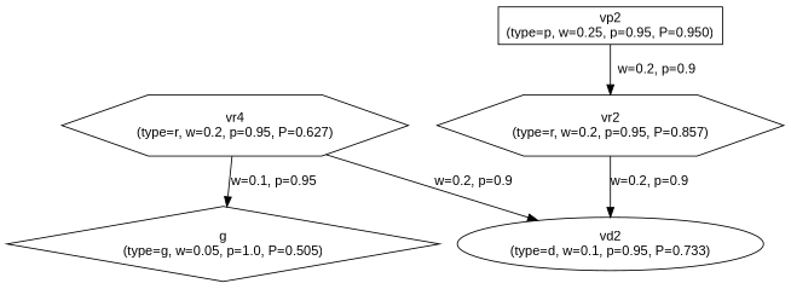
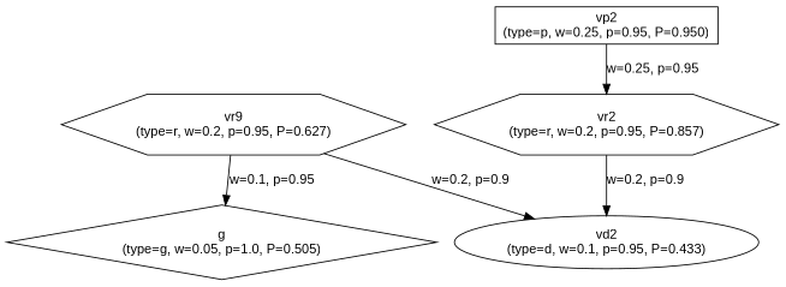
  digraph {
    fontname="Liberation Sans"
    rankdir=TB
    node [fontname="Liberation Sans" shape=hexagon]
    edge [fontname="Liberation Sans"]
    n1 [label="g\n(type=g, w=0.05, p=1.0, P=0.505)" shape=diamond]
-   n2 [label="vd2\n(type=d, w=0.1, p=0.95, P=0.733)" shape=ellipse]
-   n3 [label="vr4\n(type=r, w=0.2, p=0.95, P=0.627)"]
+   n2 [label="vd2\n(type=d, w=0.1, p=0.95, P=0.433)" shape=ellipse]
+   n3 [label="vr9\n(type=r, w=0.2, p=0.95, P=0.627)"]
    n4 [label="vp2\n(type=p, w=0.25, p=0.95, P=0.950)" shape=box]
    n5 [label="vr2\n(type=r, w=0.2, p=0.95, P=0.857)"]
    n3 -> n1 [label="w=0.1, p=0.95"]
    n3 -> n2 [label="w=0.2, p=0.9"]
-   n4 -> n5 [label="w=0.2, p=0.9"]
+   n4 -> n5 [label="w=0.25, p=0.95"]
    n5 -> n2 [label="w=0.2, p=0.9"]
  }
